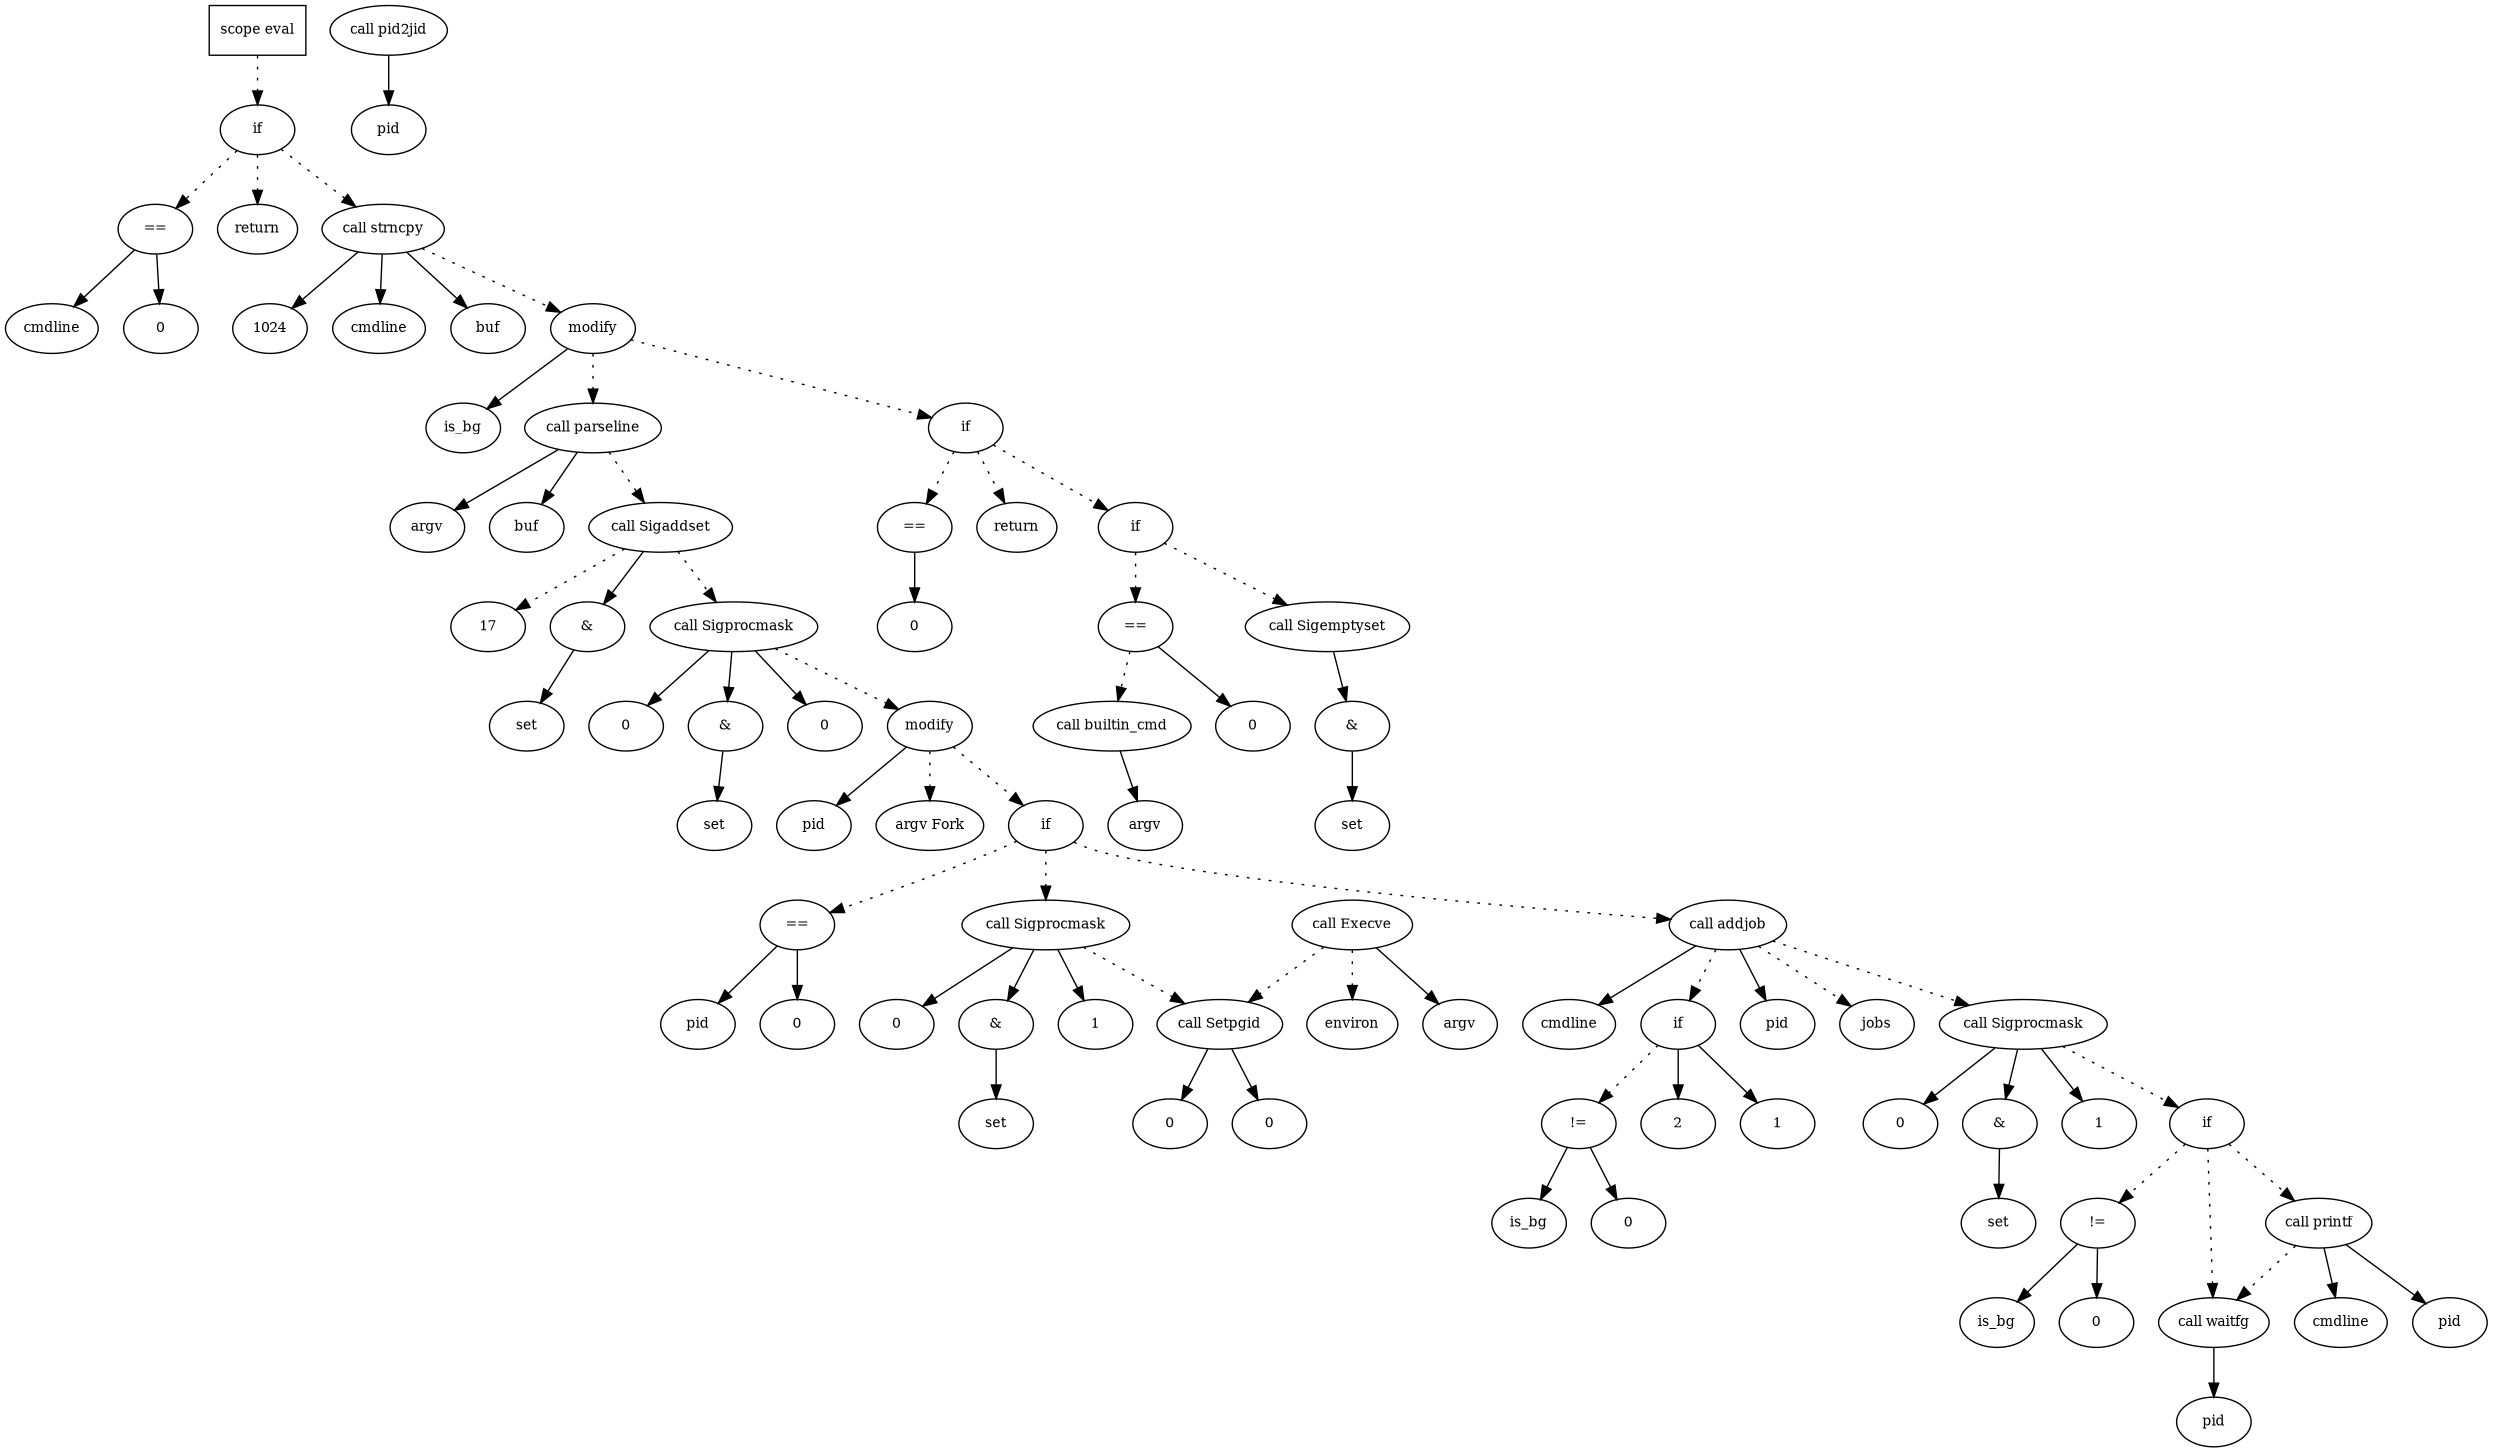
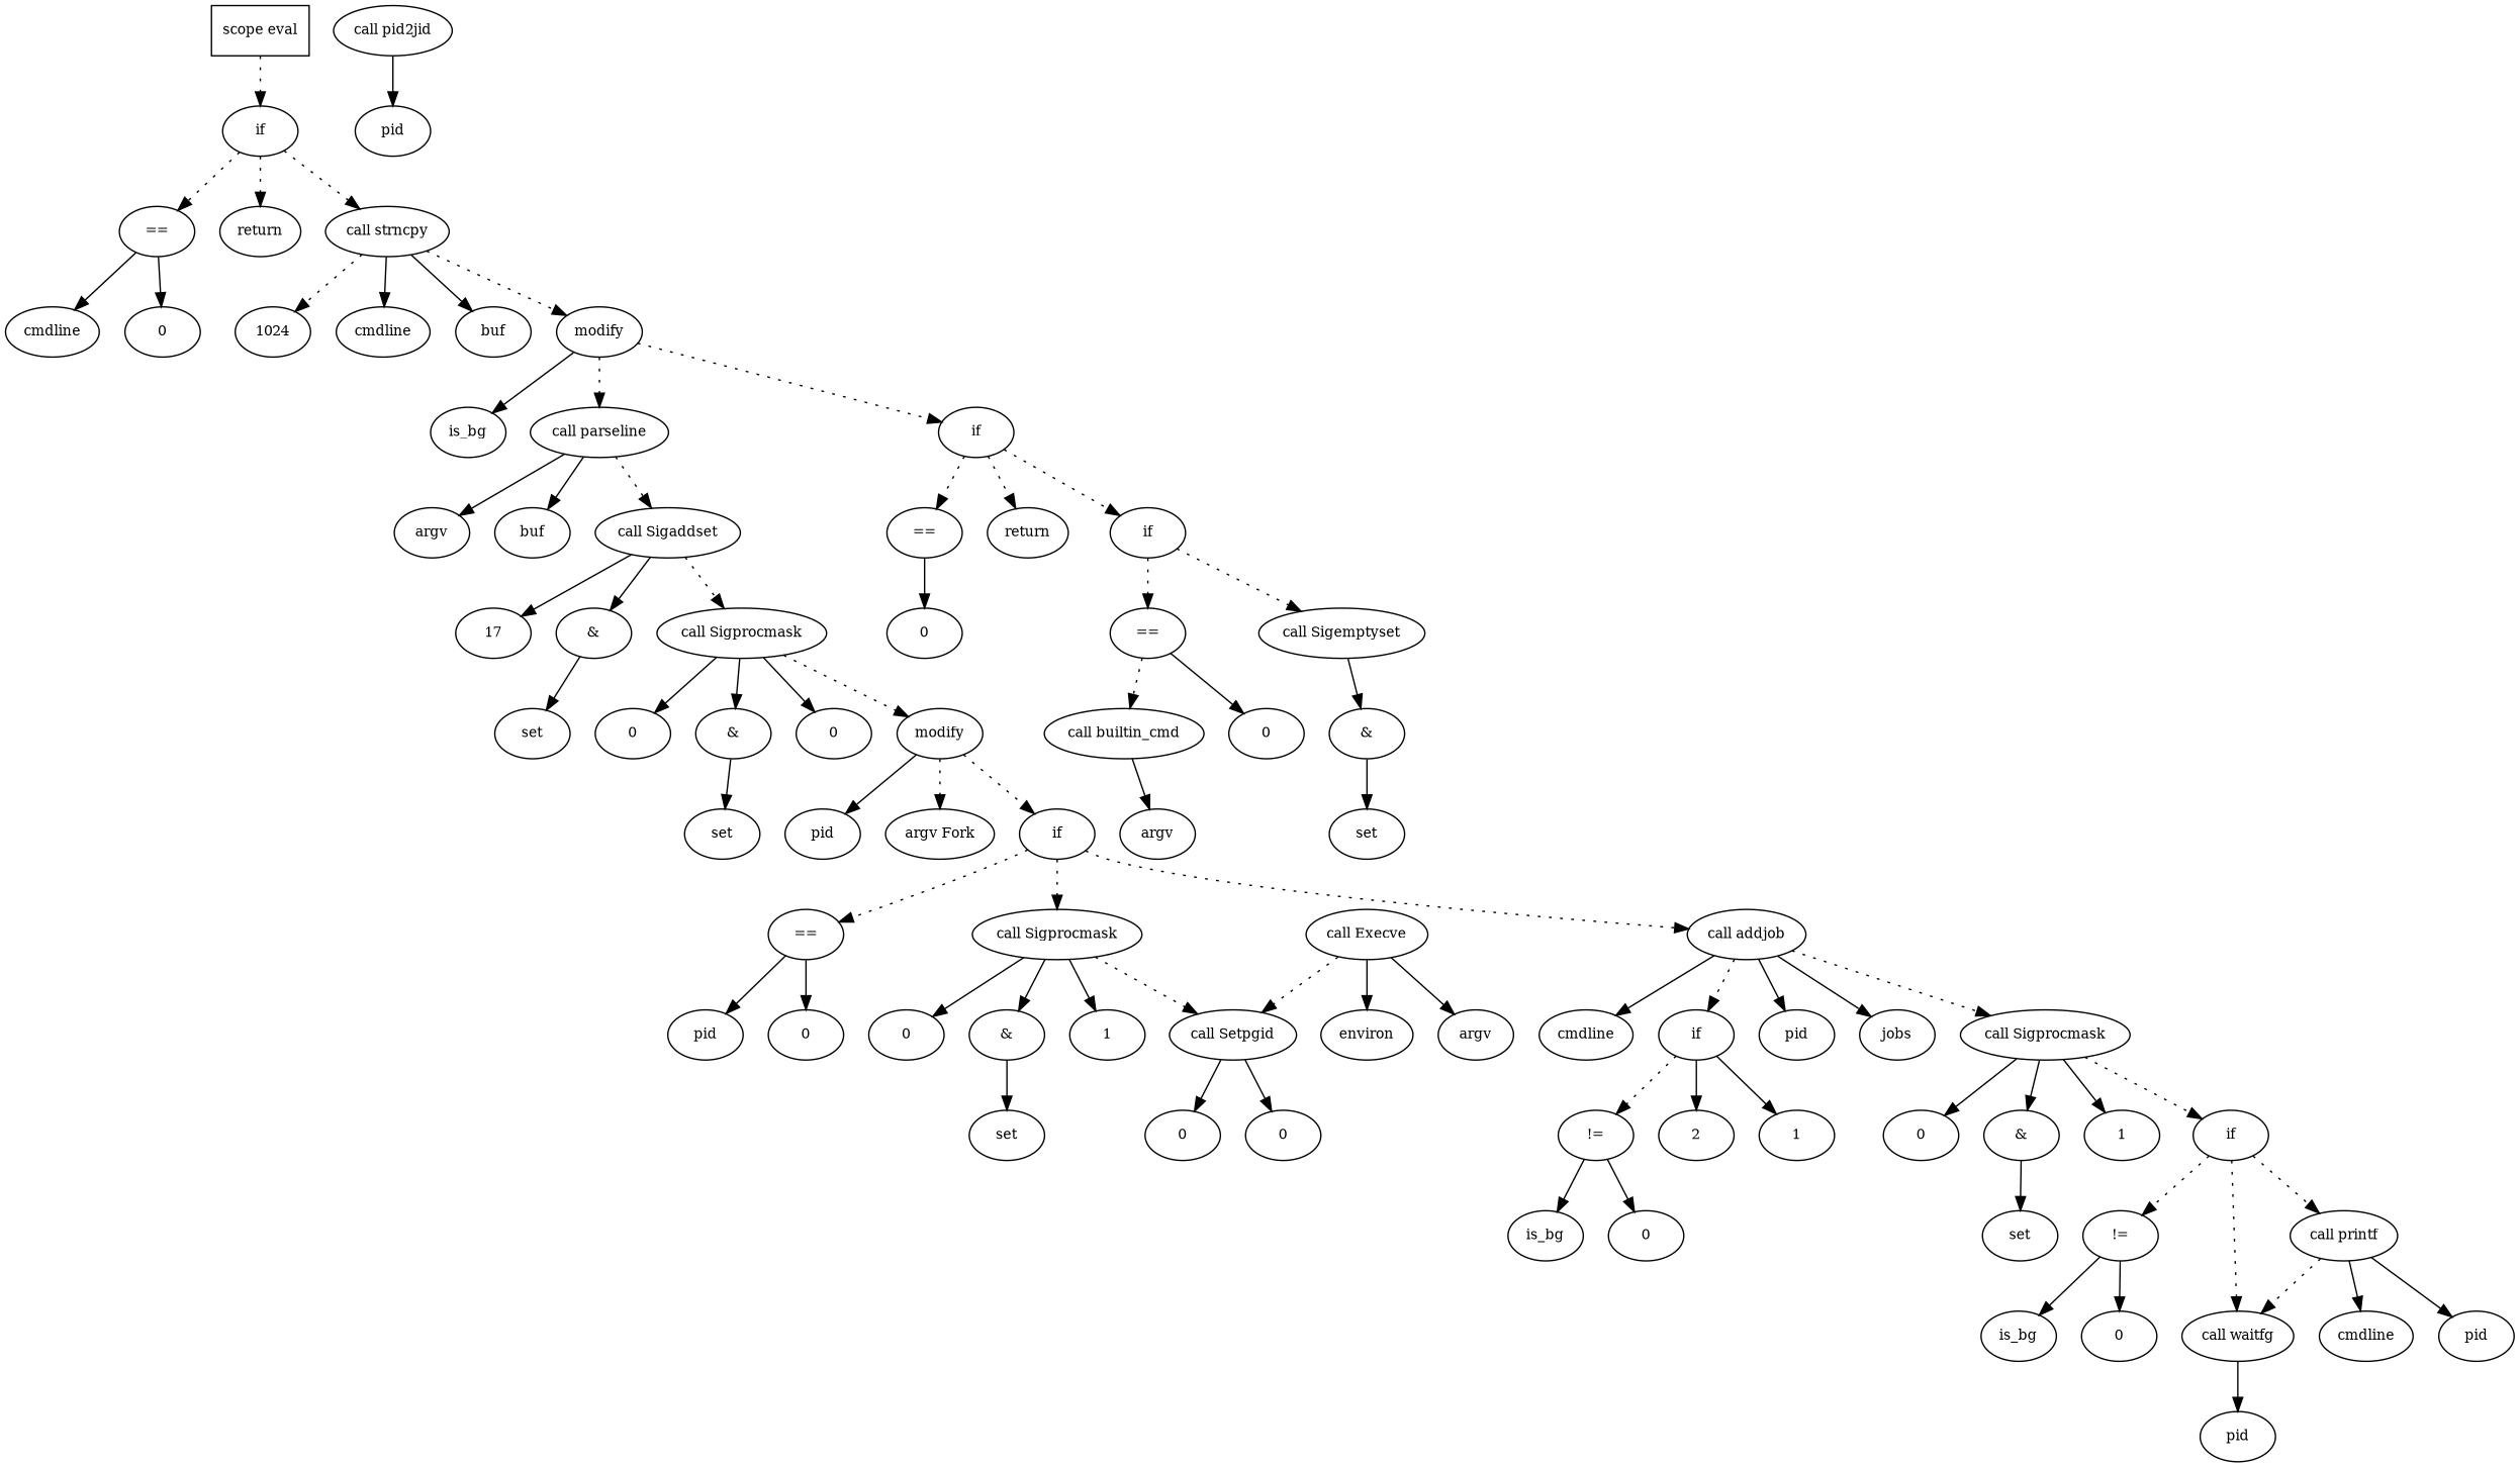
  digraph {
    fontname="DejaVu Serif"
    fontsize=10
    node [fontname="DejaVu Serif" fontsize=10 shape=ellipse]
    edge [fontname="DejaVu Serif" fontsize=10]
    n1 [label="scope eval" shape=box]
    n2 [label=if]
    n3 [label="=="]
    n4 [label=return]
    n5 [label="call strncpy"]
    n6 [label=cmdline]
    n7 [label=0]
    n8 [label=1024]
    n9 [label=cmdline]
    n10 [label=buf]
    n11 [label=modify]
    n12 [label=is_bg]
    n13 [label="call parseline"]
    n14 [label=if]
    n15 [label=argv]
    n16 [label=buf]
    n17 [label="call Sigaddset"]
    n18 [label="=="]
    n19 [label=return]
    n20 [label=if]
    n21 [label=0]
    n22 [label="=="]
    n23 [label="call Sigemptyset"]
    n24 [label="call builtin_cmd"]
    n25 [label=0]
    n26 [label="&"]
    n27 [label=argv]
    n28 [label=set]
    n29 [label=17]
    n30 [label="&"]
    n31 [label="call Sigprocmask"]
    n32 [label=set]
    n33 [label=0]
    n34 [label="&"]
    n35 [label=0]
    n36 [label=modify]
    n37 [label=set]
    n38 [label=pid]
    n39 [label="argv Fork"]
    n40 [label=if]
    n41 [label="=="]
    n42 [label="call Sigprocmask"]
    n43 [label="call addjob"]
    n44 [label=pid]
    n45 [label=0]
    n46 [label=0]
    n47 [label="&"]
    n48 [label=1]
    n49 [label="call Setpgid"]
    n50 [label=cmdline]
    n51 [label=if]
    n52 [label=pid]
    n53 [label=jobs]
    n54 [label="call Sigprocmask"]
    n55 [label=set]
    n56 [label=0]
    n57 [label=0]
    n58 [label="call Execve"]
    n59 [label=environ]
    n60 [label=argv]
    n61 [label="!="]
    n62 [label=2]
    n63 [label=1]
    n64 [label=0]
    n65 [label="&"]
    n66 [label=1]
    n67 [label=if]
    n68 [label=is_bg]
    n69 [label=0]
    n70 [label=set]
    n71 [label="!="]
    n72 [label="call printf"]
    n73 [label="call waitfg"]
    n74 [label=is_bg]
    n75 [label=0]
    n76 [label=cmdline]
    n77 [label=pid]
    n78 [label=pid]
    n79 [label="call pid2jid"]
    n80 [label=pid]
    n1 -> n2 [style=dotted]
    n2 -> n3 [style=dotted]
    n2 -> n4 [style=dotted]
    n2 -> n5 [style=dotted]
    n3 -> n6
    n3 -> n7
-   n5 -> n8
+   n5 -> n8 [style=dotted]
    n5 -> n9
    n5 -> n10
    n5 -> n11 [style=dotted]
    n11 -> n12
    n11 -> n13 [style=dotted]
    n11 -> n14 [style=dotted]
    n13 -> n15
    n13 -> n16
    n13 -> n17 [style=dotted]
    n14 -> n18 [style=dotted]
    n14 -> n19 [style=dotted]
    n14 -> n20 [style=dotted]
-   n17 -> n29 [style=dotted]
+   n17 -> n29
    n17 -> n30
    n17 -> n31 [style=dotted]
    n18 -> n21
    n20 -> n22 [style=dotted]
    n20 -> n23 [style=dotted]
    n22 -> n24 [style=dotted]
    n22 -> n25
    n23 -> n26
    n24 -> n27
    n26 -> n28
    n30 -> n32
    n31 -> n33
    n31 -> n34
    n31 -> n35
    n31 -> n36 [style=dotted]
    n34 -> n37
    n36 -> n38
    n36 -> n39 [style=dotted]
    n36 -> n40 [style=dotted]
    n40 -> n41 [style=dotted]
    n40 -> n42 [style=dotted]
    n40 -> n43 [style=dotted]
    n41 -> n44
    n41 -> n45
    n42 -> n46
    n42 -> n47
    n42 -> n48
    n42 -> n49 [style=dotted]
    n43 -> n50
    n43 -> n51 [style=dotted]
    n43 -> n52
-   n43 -> n53 [style=dotted]
+   n43 -> n53
    n43 -> n54 [style=dotted]
    n47 -> n55
    n49 -> n56
    n49 -> n57
    n51 -> n61 [style=dotted]
    n51 -> n62
    n51 -> n63
    n54 -> n64
    n54 -> n65
    n54 -> n66
    n54 -> n67 [style=dotted]
    n58 -> n49 [style=dotted]
-   n58 -> n59 [style=dotted]
+   n58 -> n59
    n58 -> n60
    n61 -> n68
    n61 -> n69
    n65 -> n70
    n67 -> n71 [style=dotted]
    n67 -> n72 [style=dotted]
    n67 -> n73 [style=dotted]
    n71 -> n74
    n71 -> n75
    n72 -> n73 [style=dotted]
    n72 -> n76
    n72 -> n77
    n73 -> n78
    n79 -> n80
  }
